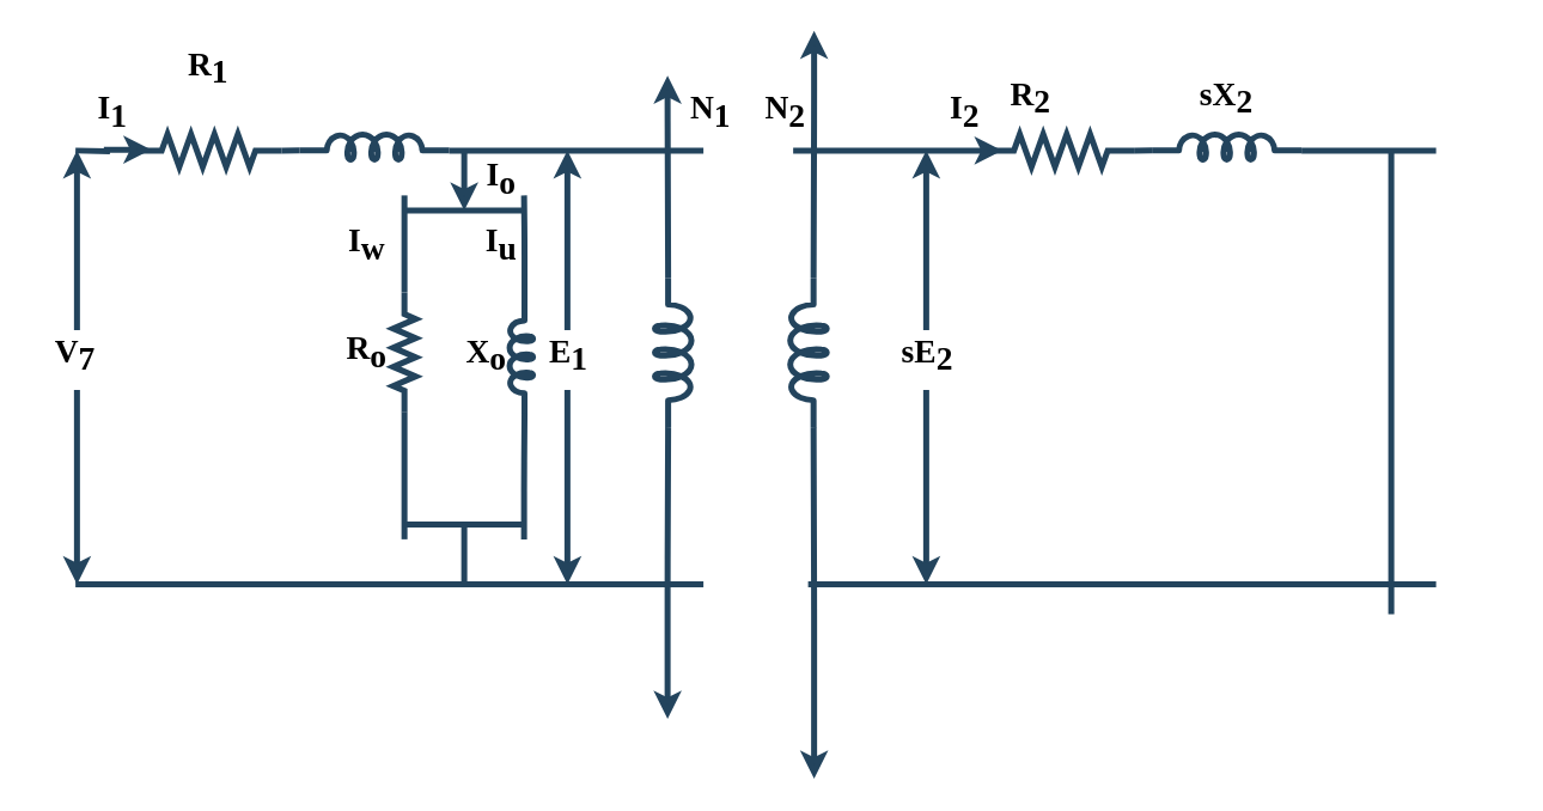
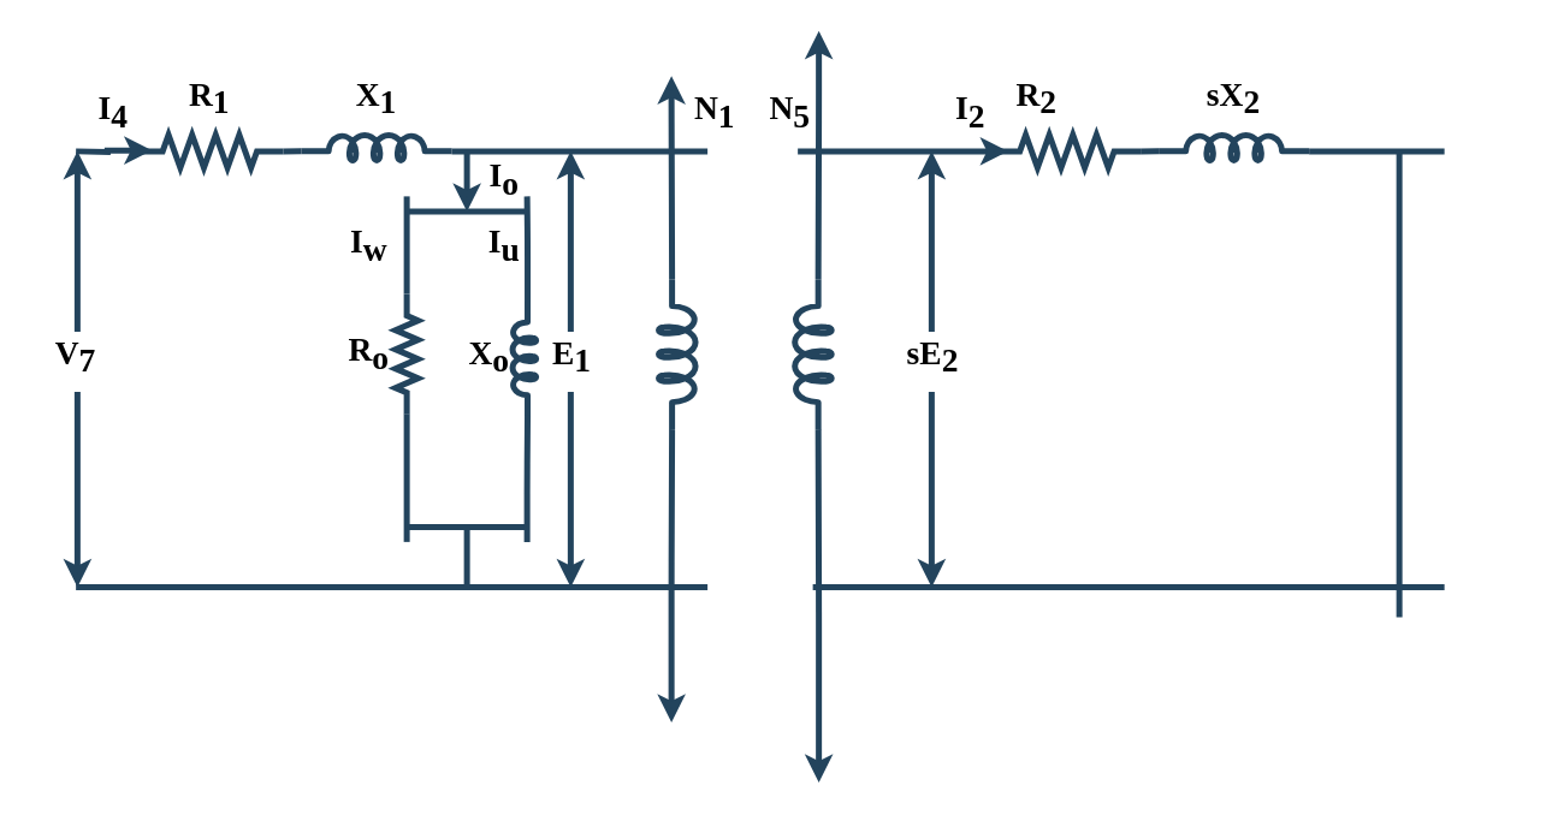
  <mxCell id="0" />
  <mxCell id="1" parent="0" />
  <mxCell id="2" value="" style="edgeStyle=elbowEdgeStyle;elbow=vertical;strokeWidth=4;endArrow=none;endFill=0;fontStyle=1;strokeColor=#23445D;labelBackgroundColor=default;fontColor=default;startArrow=classic;startFill=1;" parent="1" edge="1"><mxGeometry x="22" y="165.5" width="100" height="100" as="geometry"><mxPoint x="51" y="100" as="sourcePoint" /><mxPoint x="51" y="220" as="targetPoint" /><Array as="points"><mxPoint x="51" y="160" /></Array></mxGeometry></mxCell>
  <mxCell id="3" style="edgeStyle=orthogonalEdgeStyle;rounded=0;orthogonalLoop=1;jettySize=auto;html=1;exitX=1;exitY=0.5;exitDx=0;exitDy=0;exitPerimeter=0;entryX=0;entryY=0.645;entryDx=0;entryDy=0;entryPerimeter=0;labelBackgroundColor=default;fontColor=default;startArrow=none;startFill=0;endArrow=none;endFill=0;strokeColor=#23445D;strokeWidth=4;" edge="1" parent="1" source="4" target="5"><mxGeometry relative="1" as="geometry" /></mxCell>
  <mxCell id="4" value="" style="pointerEvents=1;verticalLabelPosition=bottom;shadow=0;dashed=0;align=center;html=1;verticalAlign=top;shape=mxgraph.electrical.resistors.resistor_2;fillColor=none;strokeColor=#23445D;fontColor=default;strokeWidth=4;labelBackgroundColor=default;" vertex="1" parent="1"><mxGeometry x="90" y="89" width="98" height="22" as="geometry" /></mxCell>
  <mxCell id="5" value="" style="pointerEvents=1;verticalLabelPosition=bottom;shadow=0;dashed=0;align=center;html=1;verticalAlign=top;shape=mxgraph.electrical.inductors.inductor_5;fontColor=default;strokeColor=#23445D;strokeWidth=4;fillColor=none;labelBackgroundColor=default;" vertex="1" parent="1"><mxGeometry x="200" y="89" width="100" height="17" as="geometry" /></mxCell>
  <mxCell id="6" value="" style="edgeStyle=elbowEdgeStyle;elbow=vertical;strokeWidth=4;endArrow=classic;endFill=1;fontStyle=1;strokeColor=#23445D;labelBackgroundColor=default;fontColor=default;startArrow=none;startFill=0;" edge="1" parent="1"><mxGeometry x="-27" y="287" width="100" height="100" as="geometry"><mxPoint x="51" y="260" as="sourcePoint" /><mxPoint x="51" y="390" as="targetPoint" /><Array as="points" /></mxGeometry></mxCell>
  <mxCell id="7" value="" style="edgeStyle=elbowEdgeStyle;elbow=vertical;strokeWidth=4;endArrow=none;endFill=0;fontStyle=1;strokeColor=#23445D;labelBackgroundColor=default;fontColor=default;startArrow=classic;startFill=1;" edge="1" parent="1"><mxGeometry x="42" y="185.5" width="100" height="100" as="geometry"><mxPoint x="310" y="140" as="sourcePoint" /><mxPoint x="310" y="100" as="targetPoint" /><Array as="points" /></mxGeometry></mxCell>
  <mxCell id="8" value="" style="edgeStyle=elbowEdgeStyle;elbow=vertical;strokeWidth=4;endArrow=none;endFill=0;fontStyle=1;strokeColor=#23445D;labelBackgroundColor=default;fontColor=default;startArrow=classic;startFill=1;entryX=0.5;entryY=0;entryDx=0;entryDy=0;" edge="1" parent="1"><mxGeometry x="51" y="213.5" width="100" height="100" as="geometry"><mxPoint x="379" y="100" as="sourcePoint" /><mxPoint x="379" y="220" as="targetPoint" /><Array as="points"><mxPoint x="389" y="120" /></Array></mxGeometry></mxCell>
  <mxCell id="9" value="" style="edgeStyle=elbowEdgeStyle;elbow=vertical;strokeWidth=4;endArrow=none;endFill=0;fontStyle=1;strokeColor=#23445D;labelBackgroundColor=default;fontColor=default;startArrow=none;startFill=0;rounded=1;" edge="1" parent="1"><mxGeometry x="-158" y="491.26" width="100" height="100" as="geometry"><mxPoint x="470" y="390" as="sourcePoint" /><mxPoint x="50" y="390" as="targetPoint" /><Array as="points" /></mxGeometry></mxCell>
  <mxCell id="10" value="&lt;font style=&quot;font-size: 22px;&quot;&gt;E&lt;sub style=&quot;font-size: 22px;&quot;&gt;1&lt;/sub&gt;&lt;/font&gt;" style="text;html=1;strokeColor=none;fillColor=none;align=center;verticalAlign=middle;whiteSpace=wrap;rounded=0;labelBackgroundColor=none;fontColor=default;fontFamily=Times New Roman;fontStyle=1;fontSize=22;" vertex="1" parent="1"><mxGeometry x="350" y="222" width="60" height="30" as="geometry" /></mxCell>
  <mxCell id="11" value="" style="edgeStyle=elbowEdgeStyle;elbow=vertical;strokeWidth=4;endArrow=none;endFill=0;fontStyle=1;strokeColor=#23445D;labelBackgroundColor=default;fontColor=default;startArrow=none;startFill=0;entryX=1;entryY=0.645;entryDx=0;entryDy=0;entryPerimeter=0;" edge="1" parent="1" target="5"><mxGeometry x="262" y="67.5" width="100" height="100" as="geometry"><mxPoint x="470" y="100" as="sourcePoint" /><mxPoint x="330" y="100" as="targetPoint" /><Array as="points"><mxPoint x="440" y="100" /></Array></mxGeometry></mxCell>
  <mxCell id="12" value="" style="edgeStyle=elbowEdgeStyle;elbow=vertical;strokeWidth=4;endArrow=none;endFill=0;fontStyle=1;strokeColor=#23445D;labelBackgroundColor=default;fontColor=default;startArrow=none;startFill=0;" edge="1" parent="1"><mxGeometry x="192" y="95.64" width="100" height="100" as="geometry"><mxPoint x="350" y="140" as="sourcePoint" /><mxPoint x="270" y="140.14" as="targetPoint" /><Array as="points" /></mxGeometry></mxCell>
  <mxCell id="13" value="" style="edgeStyle=elbowEdgeStyle;elbow=vertical;strokeWidth=4;endArrow=none;endFill=0;fontStyle=1;strokeColor=#23445D;labelBackgroundColor=default;fontColor=default;startArrow=none;startFill=0;exitX=0;exitY=0.5;exitDx=0;exitDy=0;exitPerimeter=0;" edge="1" parent="1" source="16"><mxGeometry x="52" y="195.5" width="100" height="100" as="geometry"><mxPoint x="270" y="240" as="sourcePoint" /><mxPoint x="270" y="130" as="targetPoint" /><Array as="points" /></mxGeometry></mxCell>
  <mxCell id="14" value="" style="edgeStyle=elbowEdgeStyle;elbow=vertical;strokeWidth=4;endArrow=none;endFill=0;fontStyle=1;strokeColor=#23445D;labelBackgroundColor=default;fontColor=default;startArrow=none;startFill=1;exitX=0;exitY=0.645;exitDx=0;exitDy=0;exitPerimeter=0;" edge="1" parent="1" source="15"><mxGeometry x="132" y="195.5" width="100" height="100" as="geometry"><mxPoint x="350" y="240" as="sourcePoint" /><mxPoint x="350" y="130" as="targetPoint" /><Array as="points"><mxPoint x="349" y="160" /></Array></mxGeometry></mxCell>
  <mxCell id="15" value="" style="pointerEvents=1;verticalLabelPosition=bottom;shadow=0;dashed=0;align=center;html=1;verticalAlign=top;shape=mxgraph.electrical.inductors.inductor_5;fontColor=default;strokeColor=#23445D;strokeWidth=4;fillColor=none;labelBackgroundColor=default;rotation=90;flipV=1;" vertex="1" parent="1"><mxGeometry x="310" y="230" width="76" height="16" as="geometry" /></mxCell>
  <mxCell id="16" value="" style="pointerEvents=1;verticalLabelPosition=bottom;shadow=0;dashed=0;align=center;html=1;verticalAlign=top;shape=mxgraph.electrical.resistors.resistor_2;fillColor=none;strokeColor=#23445D;fontColor=default;strokeWidth=4;labelBackgroundColor=default;rotation=90;" vertex="1" parent="1"><mxGeometry x="230" y="227.5" width="80" height="15" as="geometry" /></mxCell>
  <mxCell id="17" value="" style="edgeStyle=elbowEdgeStyle;elbow=vertical;strokeWidth=4;endArrow=none;endFill=0;fontStyle=1;strokeColor=#23445D;labelBackgroundColor=default;fontColor=default;startArrow=none;startFill=0;entryX=1;entryY=0.5;entryDx=0;entryDy=0;entryPerimeter=0;" edge="1" parent="1" target="16"><mxGeometry x="51.71" y="355.5" width="100" height="100" as="geometry"><mxPoint x="270" y="360" as="sourcePoint" /><mxPoint x="269.71" y="280" as="targetPoint" /><Array as="points" /></mxGeometry></mxCell>
  <mxCell id="18" value="" style="edgeStyle=elbowEdgeStyle;elbow=vertical;strokeWidth=4;endArrow=none;endFill=0;fontStyle=1;strokeColor=#23445D;labelBackgroundColor=default;fontColor=default;startArrow=none;startFill=0;" edge="1" parent="1"><mxGeometry x="42" y="442.47" width="100" height="100" as="geometry"><mxPoint x="310" y="390" as="sourcePoint" /><mxPoint x="310" y="350" as="targetPoint" /><Array as="points" /></mxGeometry></mxCell>
  <mxCell id="19" value="" style="edgeStyle=elbowEdgeStyle;elbow=vertical;strokeWidth=4;endArrow=none;endFill=0;fontStyle=1;strokeColor=#23445D;labelBackgroundColor=default;fontColor=default;startArrow=none;startFill=0;" edge="1" parent="1"><mxGeometry x="202" y="305.64" width="100" height="100" as="geometry"><mxPoint x="350" y="350" as="sourcePoint" /><mxPoint x="270" y="350" as="targetPoint" /><Array as="points" /></mxGeometry></mxCell>
  <mxCell id="20" value="" style="edgeStyle=elbowEdgeStyle;elbow=vertical;strokeWidth=4;endArrow=none;endFill=0;fontStyle=1;strokeColor=#23445D;labelBackgroundColor=default;fontColor=default;startArrow=none;startFill=0;entryX=1;entryY=0.645;entryDx=0;entryDy=0;entryPerimeter=0;" edge="1" parent="1" target="15"><mxGeometry x="131.71" y="382" width="100" height="100" as="geometry"><mxPoint x="350" y="360" as="sourcePoint" /><mxPoint x="360" y="280" as="targetPoint" /><Array as="points" /></mxGeometry></mxCell>
  <mxCell id="21" value="" style="edgeStyle=elbowEdgeStyle;elbow=vertical;strokeWidth=4;endArrow=none;endFill=0;fontStyle=1;strokeColor=#23445D;labelBackgroundColor=default;fontColor=default;startArrow=classic;startFill=1;" edge="1" parent="1"><mxGeometry x="51.41" y="276.5" width="100" height="100" as="geometry"><mxPoint x="379" y="390" as="sourcePoint" /><mxPoint x="379" y="260" as="targetPoint" /><Array as="points" /></mxGeometry></mxCell>
  <mxCell id="22" value="&lt;font style=&quot;font-size: 22px;&quot;&gt;V&lt;sub style=&quot;font-size: 22px;&quot;&gt;7&lt;/sub&gt;&lt;/font&gt;" style="text;html=1;strokeColor=none;fillColor=none;align=center;verticalAlign=middle;whiteSpace=wrap;rounded=0;labelBackgroundColor=none;fontColor=default;fontFamily=Times New Roman;fontStyle=1;fontSize=22;" vertex="1" parent="1"><mxGeometry x="20" y="222" width="60" height="30" as="geometry" /></mxCell>
  <mxCell id="23" value="&lt;font style=&quot;font-size: 22px;&quot;&gt;R&lt;sub style=&quot;font-size: 22px;&quot;&gt;o&lt;/sub&gt;&lt;/font&gt;" style="text;html=1;strokeColor=none;fillColor=none;align=center;verticalAlign=middle;whiteSpace=wrap;rounded=0;labelBackgroundColor=none;fontColor=default;fontFamily=Times New Roman;fontStyle=1;fontSize=22;" vertex="1" parent="1"><mxGeometry x="230" y="220" width="30" height="30" as="geometry" /></mxCell>
  <mxCell id="24" value="&lt;font style=&quot;font-size: 22px&quot;&gt;X&lt;sub style=&quot;font-size: 22px&quot;&gt;o&lt;/sub&gt;&lt;/font&gt;" style="text;html=1;strokeColor=none;fillColor=none;align=center;verticalAlign=middle;whiteSpace=wrap;rounded=0;labelBackgroundColor=none;fontColor=default;fontFamily=Times New Roman;fontStyle=1;fontSize=22;" vertex="1" parent="1"><mxGeometry x="310" y="222" width="30" height="30" as="geometry" /></mxCell>
  <mxCell id="25" style="edgeStyle=orthogonalEdgeStyle;rounded=0;orthogonalLoop=1;jettySize=auto;html=1;entryX=0.11;entryY=0.473;entryDx=0;entryDy=0;entryPerimeter=0;labelBackgroundColor=default;fontColor=default;startArrow=none;startFill=0;endArrow=classic;endFill=1;strokeColor=#23445D;strokeWidth=4;" edge="1" parent="1" target="4"><mxGeometry relative="1" as="geometry"><mxPoint x="50" y="100" as="sourcePoint" /><mxPoint x="210" y="109.965" as="targetPoint" /></mxGeometry></mxCell>
  <mxCell id="26" value="&lt;font style=&quot;font-size: 22px&quot;&gt;I&lt;sub style=&quot;font-size: 22px&quot;&gt;w&lt;/sub&gt;&lt;/font&gt;" style="text;html=1;strokeColor=none;fillColor=none;align=center;verticalAlign=middle;whiteSpace=wrap;rounded=0;labelBackgroundColor=none;fontColor=default;fontFamily=Times New Roman;fontStyle=1;fontSize=22;" vertex="1" parent="1"><mxGeometry x="230" y="147.5" width="30" height="30" as="geometry" /></mxCell>
  <mxCell id="27" value="&lt;font style=&quot;font-size: 22px&quot;&gt;I&lt;sub style=&quot;font-size: 22px&quot;&gt;u&lt;/sub&gt;&lt;/font&gt;" style="text;html=1;strokeColor=none;fillColor=none;align=center;verticalAlign=middle;whiteSpace=wrap;rounded=0;labelBackgroundColor=default;fontColor=default;fontFamily=Times New Roman;fontStyle=1;fontSize=22;" vertex="1" parent="1"><mxGeometry x="320" y="147.5" width="30" height="30" as="geometry" /></mxCell>
  <mxCell id="28" value="&lt;font style=&quot;font-size: 22px&quot;&gt;I&lt;sub style=&quot;font-size: 22px&quot;&gt;o&lt;/sub&gt;&lt;/font&gt;" style="text;html=1;strokeColor=none;fillColor=none;align=center;verticalAlign=middle;whiteSpace=wrap;rounded=0;labelBackgroundColor=none;fontColor=default;fontFamily=Times New Roman;fontStyle=1;fontSize=22;" vertex="1" parent="1"><mxGeometry x="320" y="104" width="30" height="30" as="geometry" /></mxCell>
- <mxCell id="29" value="&lt;font style=&quot;font-size: 22px&quot;&gt;R&lt;sub style=&quot;font-size: 22px&quot;&gt;1&lt;/sub&gt;&lt;/font&gt;" style="text;html=1;strokeColor=none;fillColor=none;align=center;verticalAlign=middle;whiteSpace=wrap;rounded=0;labelBackgroundColor=none;fontColor=default;fontFamily=Times New Roman;fontStyle=1;fontSize=22;" vertex="1" parent="1"><mxGeometry x="124" y="30" width="30" height="30" as="geometry" /></mxCell>
- <mxCell id="31" value="&lt;font style=&quot;font-size: 22px&quot;&gt;I&lt;sub style=&quot;font-size: 22px&quot;&gt;1&lt;/sub&gt;&lt;/font&gt;" style="text;html=1;strokeColor=none;fillColor=none;align=center;verticalAlign=middle;whiteSpace=wrap;rounded=0;labelBackgroundColor=none;fontColor=default;fontFamily=Times New Roman;fontStyle=1;fontSize=22;" vertex="1" parent="1"><mxGeometry x="60" y="59" width="30" height="30" as="geometry" /></mxCell>
+ <mxCell id="29" value="&lt;font style=&quot;font-size: 22px&quot;&gt;R&lt;sub style=&quot;font-size: 22px&quot;&gt;1&lt;/sub&gt;&lt;/font&gt;" style="text;html=1;strokeColor=none;fillColor=none;align=center;verticalAlign=middle;whiteSpace=wrap;rounded=0;labelBackgroundColor=none;fontColor=default;fontFamily=Times New Roman;fontStyle=1;fontSize=22;" vertex="1" parent="1"><mxGeometry x="124" y="50" width="30" height="30" as="geometry" /></mxCell>
+ <mxCell id="30" value="&lt;font style=&quot;font-size: 22px&quot;&gt;X&lt;sub style=&quot;font-size: 22px&quot;&gt;1&lt;/sub&gt;&lt;/font&gt;" style="text;html=1;strokeColor=none;fillColor=none;align=center;verticalAlign=middle;whiteSpace=wrap;rounded=0;labelBackgroundColor=none;fontColor=default;fontFamily=Times New Roman;fontStyle=1;fontSize=22;" vertex="1" parent="1"><mxGeometry x="235" y="50" width="30" height="30" as="geometry" /></mxCell>
+ <mxCell id="31" value="&lt;font style=&quot;font-size: 22px&quot;&gt;I&lt;sub style=&quot;font-size: 22px&quot;&gt;4&lt;/sub&gt;&lt;/font&gt;" style="text;html=1;strokeColor=none;fillColor=none;align=center;verticalAlign=middle;whiteSpace=wrap;rounded=0;labelBackgroundColor=none;fontColor=default;fontFamily=Times New Roman;fontStyle=1;fontSize=22;" vertex="1" parent="1"><mxGeometry x="60" y="59" width="30" height="30" as="geometry" /></mxCell>
  <mxCell id="32" value="" style="pointerEvents=1;verticalLabelPosition=bottom;shadow=0;dashed=0;align=center;html=1;verticalAlign=top;shape=mxgraph.electrical.inductors.inductor_5;fontColor=default;strokeColor=#23445D;strokeWidth=4;fillColor=none;labelBackgroundColor=default;rotation=90;" vertex="1" parent="1"><mxGeometry x="400" y="222.5" width="100" height="25" as="geometry" /></mxCell>
  <mxCell id="33" value="" style="edgeStyle=elbowEdgeStyle;elbow=vertical;strokeWidth=4;endArrow=none;endFill=0;fontStyle=1;strokeColor=#23445D;labelBackgroundColor=default;fontColor=default;startArrow=classic;startFill=1;entryX=1;entryY=0.645;entryDx=0;entryDy=0;entryPerimeter=0;" edge="1" parent="1" target="32"><mxGeometry x="132.41" y="336.5" width="100" height="100" as="geometry"><mxPoint x="446" y="480" as="sourcePoint" /><mxPoint x="460" y="320" as="targetPoint" /><Array as="points" /></mxGeometry></mxCell>
  <mxCell id="34" value="" style="edgeStyle=elbowEdgeStyle;elbow=vertical;strokeWidth=4;endArrow=none;endFill=0;fontStyle=1;strokeColor=#23445D;labelBackgroundColor=default;fontColor=default;startArrow=classic;startFill=1;entryX=0;entryY=0.645;entryDx=0;entryDy=0;entryPerimeter=0;" edge="1" parent="1" target="32"><mxGeometry x="132" y="163.5" width="100" height="100" as="geometry"><mxPoint x="446" y="50" as="sourcePoint" /><mxPoint x="460" y="170" as="targetPoint" /><Array as="points"><mxPoint x="470" y="70" /></Array></mxGeometry></mxCell>
  <mxCell id="35" style="edgeStyle=orthogonalEdgeStyle;rounded=0;orthogonalLoop=1;jettySize=auto;html=1;exitX=1;exitY=0.5;exitDx=0;exitDy=0;exitPerimeter=0;entryX=0;entryY=0.645;entryDx=0;entryDy=0;entryPerimeter=0;labelBackgroundColor=default;fontColor=default;startArrow=none;startFill=0;endArrow=none;endFill=0;strokeColor=#23445D;strokeWidth=4;" edge="1" parent="1" source="36" target="37"><mxGeometry relative="1" as="geometry" /></mxCell>
  <mxCell id="36" value="" style="pointerEvents=1;verticalLabelPosition=bottom;shadow=0;dashed=0;align=center;html=1;verticalAlign=top;shape=mxgraph.electrical.resistors.resistor_2;fillColor=none;strokeColor=#23445D;fontColor=default;strokeWidth=4;labelBackgroundColor=default;" vertex="1" parent="1"><mxGeometry x="660" y="89" width="98" height="22" as="geometry" /></mxCell>
  <mxCell id="37" value="" style="pointerEvents=1;verticalLabelPosition=bottom;shadow=0;dashed=0;align=center;html=1;verticalAlign=top;shape=mxgraph.electrical.inductors.inductor_5;fontColor=default;strokeColor=#23445D;strokeWidth=4;fillColor=none;labelBackgroundColor=default;" vertex="1" parent="1"><mxGeometry x="770" y="89" width="100" height="17" as="geometry" /></mxCell>
  <mxCell id="38" value="" style="edgeStyle=elbowEdgeStyle;elbow=vertical;strokeWidth=4;endArrow=none;endFill=0;fontStyle=1;strokeColor=#23445D;labelBackgroundColor=default;fontColor=default;startArrow=classic;startFill=1;entryX=0.5;entryY=0;entryDx=0;entryDy=0;" edge="1" parent="1"><mxGeometry x="291" y="213.5" width="100" height="100" as="geometry"><mxPoint x="619" y="100" as="sourcePoint" /><mxPoint x="619" y="220" as="targetPoint" /><Array as="points"><mxPoint x="629" y="120" /></Array></mxGeometry></mxCell>
  <mxCell id="39" value="" style="edgeStyle=elbowEdgeStyle;elbow=vertical;strokeWidth=4;endArrow=none;endFill=0;fontStyle=1;strokeColor=#23445D;labelBackgroundColor=default;fontColor=default;startArrow=none;startFill=0;rounded=1;" edge="1" parent="1"><mxGeometry x="332" y="491.26" width="100" height="100" as="geometry"><mxPoint x="960" y="390" as="sourcePoint" /><mxPoint x="540" y="390" as="targetPoint" /><Array as="points" /></mxGeometry></mxCell>
  <mxCell id="40" value="&lt;font style=&quot;font-size: 22px&quot;&gt;sE&lt;sub style=&quot;font-size: 22px&quot;&gt;2&lt;/sub&gt;&lt;/font&gt;" style="text;html=1;strokeColor=none;fillColor=none;align=center;verticalAlign=middle;whiteSpace=wrap;rounded=0;labelBackgroundColor=none;fontColor=default;fontFamily=Times New Roman;fontStyle=1;fontSize=22;" vertex="1" parent="1"><mxGeometry x="590" y="222" width="60" height="30" as="geometry" /></mxCell>
  <mxCell id="41" value="" style="edgeStyle=elbowEdgeStyle;elbow=vertical;strokeWidth=4;endArrow=none;endFill=0;fontStyle=1;strokeColor=#23445D;labelBackgroundColor=default;fontColor=default;startArrow=none;startFill=0;entryX=1;entryY=0.645;entryDx=0;entryDy=0;entryPerimeter=0;" edge="1" parent="1" target="37"><mxGeometry x="832" y="67.5" width="100" height="100" as="geometry"><mxPoint x="960" y="100" as="sourcePoint" /><mxPoint x="900" y="100" as="targetPoint" /><Array as="points"><mxPoint x="1010" y="100" /></Array></mxGeometry></mxCell>
  <mxCell id="42" value="" style="edgeStyle=elbowEdgeStyle;elbow=vertical;strokeWidth=4;endArrow=none;endFill=0;fontStyle=1;strokeColor=#23445D;labelBackgroundColor=default;fontColor=default;startArrow=classic;startFill=1;" edge="1" parent="1"><mxGeometry x="291.41" y="276.5" width="100" height="100" as="geometry"><mxPoint x="619" y="390" as="sourcePoint" /><mxPoint x="619" y="260" as="targetPoint" /><Array as="points" /></mxGeometry></mxCell>
  <mxCell id="43" style="edgeStyle=orthogonalEdgeStyle;rounded=0;orthogonalLoop=1;jettySize=auto;html=1;labelBackgroundColor=default;fontColor=default;startArrow=none;startFill=0;endArrow=classic;endFill=1;strokeColor=#23445D;strokeWidth=4;" edge="1" parent="1"><mxGeometry relative="1" as="geometry"><mxPoint x="530" y="100" as="sourcePoint" /><mxPoint x="670" y="100" as="targetPoint" /></mxGeometry></mxCell>
  <mxCell id="44" value="&lt;font style=&quot;font-size: 22px&quot;&gt;R&lt;sub style=&quot;font-size: 22px&quot;&gt;2&lt;/sub&gt;&lt;/font&gt;" style="text;html=1;strokeColor=none;fillColor=none;align=center;verticalAlign=middle;whiteSpace=wrap;rounded=0;labelBackgroundColor=none;fontColor=default;fontFamily=Times New Roman;fontStyle=1;fontSize=22;" vertex="1" parent="1"><mxGeometry x="674" y="50" width="30" height="30" as="geometry" /></mxCell>
  <mxCell id="45" value="&lt;font style=&quot;font-size: 22px&quot;&gt;sX&lt;sub style=&quot;font-size: 22px&quot;&gt;2&lt;/sub&gt;&lt;/font&gt;" style="text;html=1;strokeColor=none;fillColor=none;align=center;verticalAlign=middle;whiteSpace=wrap;rounded=0;labelBackgroundColor=none;fontColor=default;fontFamily=Times New Roman;fontStyle=1;fontSize=22;" vertex="1" parent="1"><mxGeometry x="805" y="50" width="30" height="30" as="geometry" /></mxCell>
  <mxCell id="46" value="&lt;font style=&quot;font-size: 22px&quot;&gt;I&lt;sub style=&quot;font-size: 22px&quot;&gt;2&lt;/sub&gt;&lt;/font&gt;" style="text;html=1;strokeColor=none;fillColor=none;align=center;verticalAlign=middle;whiteSpace=wrap;rounded=0;labelBackgroundColor=none;fontColor=default;fontFamily=Times New Roman;fontStyle=1;fontSize=22;" vertex="1" parent="1"><mxGeometry x="630" y="59" width="30" height="30" as="geometry" /></mxCell>
  <mxCell id="47" value="" style="pointerEvents=1;verticalLabelPosition=bottom;shadow=0;dashed=0;align=center;html=1;verticalAlign=top;shape=mxgraph.electrical.inductors.inductor_5;fontColor=default;strokeColor=#23445D;strokeWidth=4;fillColor=none;labelBackgroundColor=default;rotation=90;flipV=1;" vertex="1" parent="1"><mxGeometry x="490" y="222.5" width="100" height="25" as="geometry" /></mxCell>
  <mxCell id="48" value="" style="edgeStyle=elbowEdgeStyle;elbow=vertical;strokeWidth=4;endArrow=none;endFill=0;fontStyle=1;strokeColor=#23445D;labelBackgroundColor=default;fontColor=default;startArrow=classic;startFill=1;entryX=1;entryY=0.645;entryDx=0;entryDy=0;entryPerimeter=0;" edge="1" parent="1" target="47"><mxGeometry x="232.41" y="336.5" width="100" height="100" as="geometry"><mxPoint x="544" y="520" as="sourcePoint" /><mxPoint x="560" y="320" as="targetPoint" /><Array as="points" /></mxGeometry></mxCell>
  <mxCell id="49" value="" style="edgeStyle=elbowEdgeStyle;elbow=vertical;strokeWidth=4;endArrow=none;endFill=0;fontStyle=1;strokeColor=#23445D;labelBackgroundColor=default;fontColor=default;startArrow=classic;startFill=1;entryX=0;entryY=0.645;entryDx=0;entryDy=0;entryPerimeter=0;" edge="1" parent="1" target="47"><mxGeometry x="232" y="163.5" width="100" height="100" as="geometry"><mxPoint x="544" y="20" as="sourcePoint" /><mxPoint x="560" y="170" as="targetPoint" /><Array as="points"><mxPoint x="570" y="70" /></Array></mxGeometry></mxCell>
- <mxCell id="50" value="&lt;font style=&quot;font-size: 22px&quot;&gt;N&lt;sub style=&quot;font-size: 22px&quot;&gt;2&lt;/sub&gt;&lt;/font&gt;" style="text;html=1;strokeColor=none;fillColor=none;align=center;verticalAlign=middle;whiteSpace=wrap;rounded=0;labelBackgroundColor=none;fontColor=default;fontFamily=Times New Roman;fontStyle=1;fontSize=22;" vertex="1" parent="1"><mxGeometry x="510" y="59" width="30" height="30" as="geometry" /></mxCell>
+ <mxCell id="50" value="&lt;font style=&quot;font-size: 22px&quot;&gt;N&lt;sub style=&quot;font-size: 22px&quot;&gt;5&lt;/sub&gt;&lt;/font&gt;" style="text;html=1;strokeColor=none;fillColor=none;align=center;verticalAlign=middle;whiteSpace=wrap;rounded=0;labelBackgroundColor=none;fontColor=default;fontFamily=Times New Roman;fontStyle=1;fontSize=22;" vertex="1" parent="1"><mxGeometry x="510" y="59" width="30" height="30" as="geometry" /></mxCell>
  <mxCell id="51" value="&lt;font style=&quot;font-size: 22px&quot;&gt;N&lt;sub style=&quot;font-size: 22px&quot;&gt;1&lt;/sub&gt;&lt;/font&gt;" style="text;html=1;strokeColor=none;fillColor=none;align=center;verticalAlign=middle;whiteSpace=wrap;rounded=0;labelBackgroundColor=none;fontColor=default;fontFamily=Times New Roman;fontStyle=1;fontSize=22;" vertex="1" parent="1"><mxGeometry x="460" y="59" width="30" height="30" as="geometry" /></mxCell>
  <mxCell id="52" value="" style="edgeStyle=elbowEdgeStyle;elbow=vertical;strokeWidth=4;endArrow=none;endFill=0;fontStyle=1;strokeColor=#23445D;labelBackgroundColor=default;fontColor=default;startArrow=none;startFill=0;rounded=1;" edge="1" parent="1"><mxGeometry x="392" y="381.26" width="100" height="100" as="geometry"><mxPoint x="930" y="100" as="sourcePoint" /><mxPoint x="930" y="410" as="targetPoint" /><Array as="points" /></mxGeometry></mxCell>
